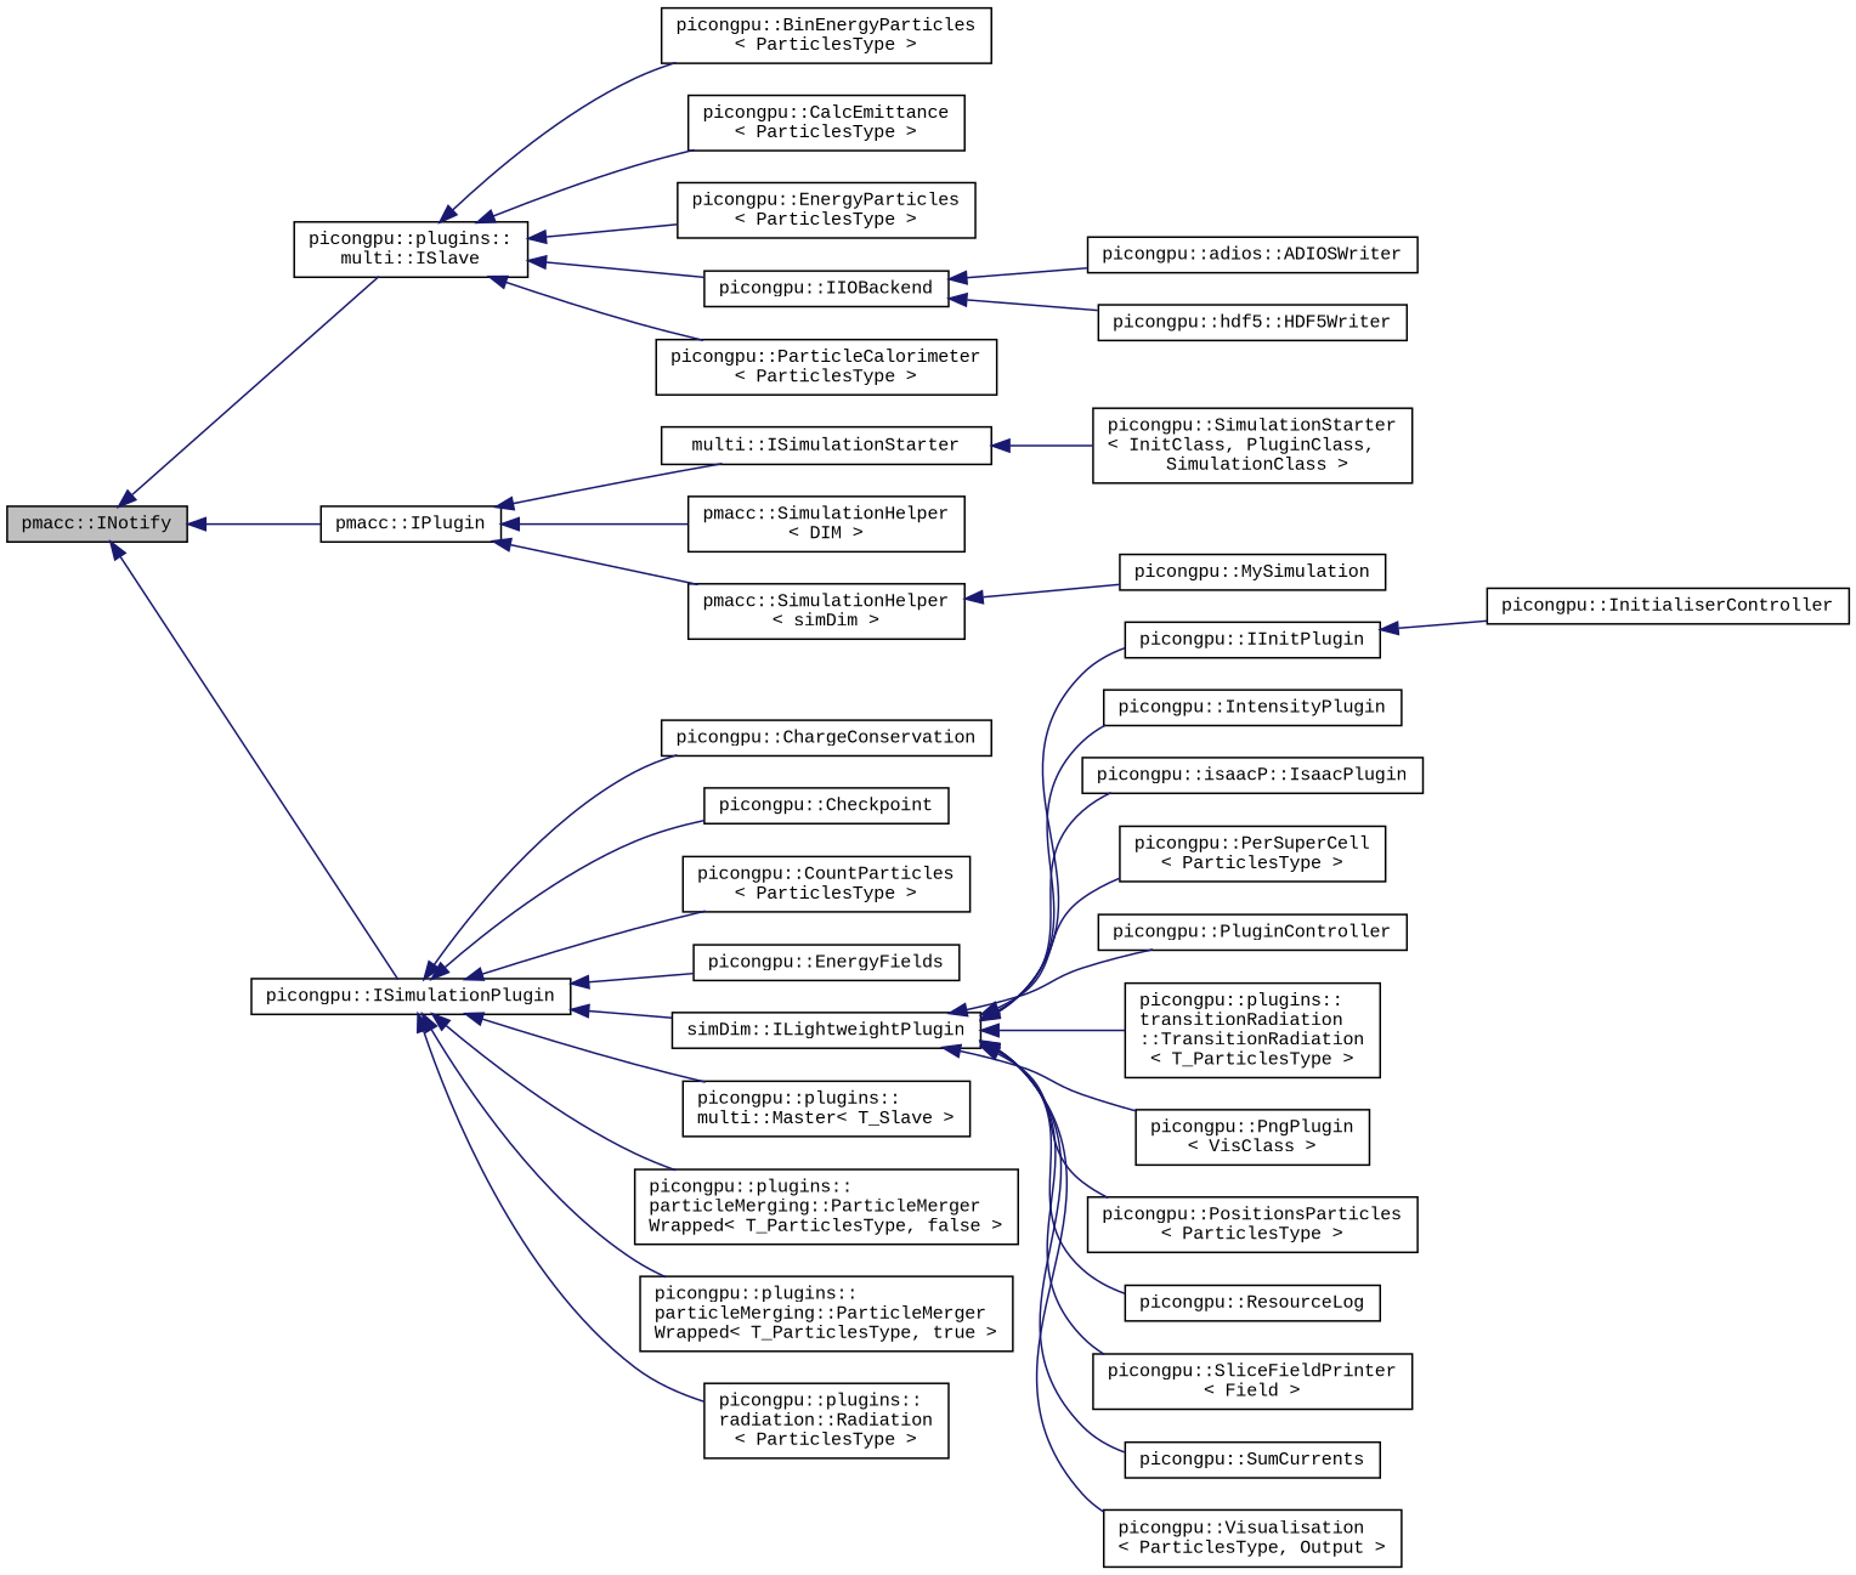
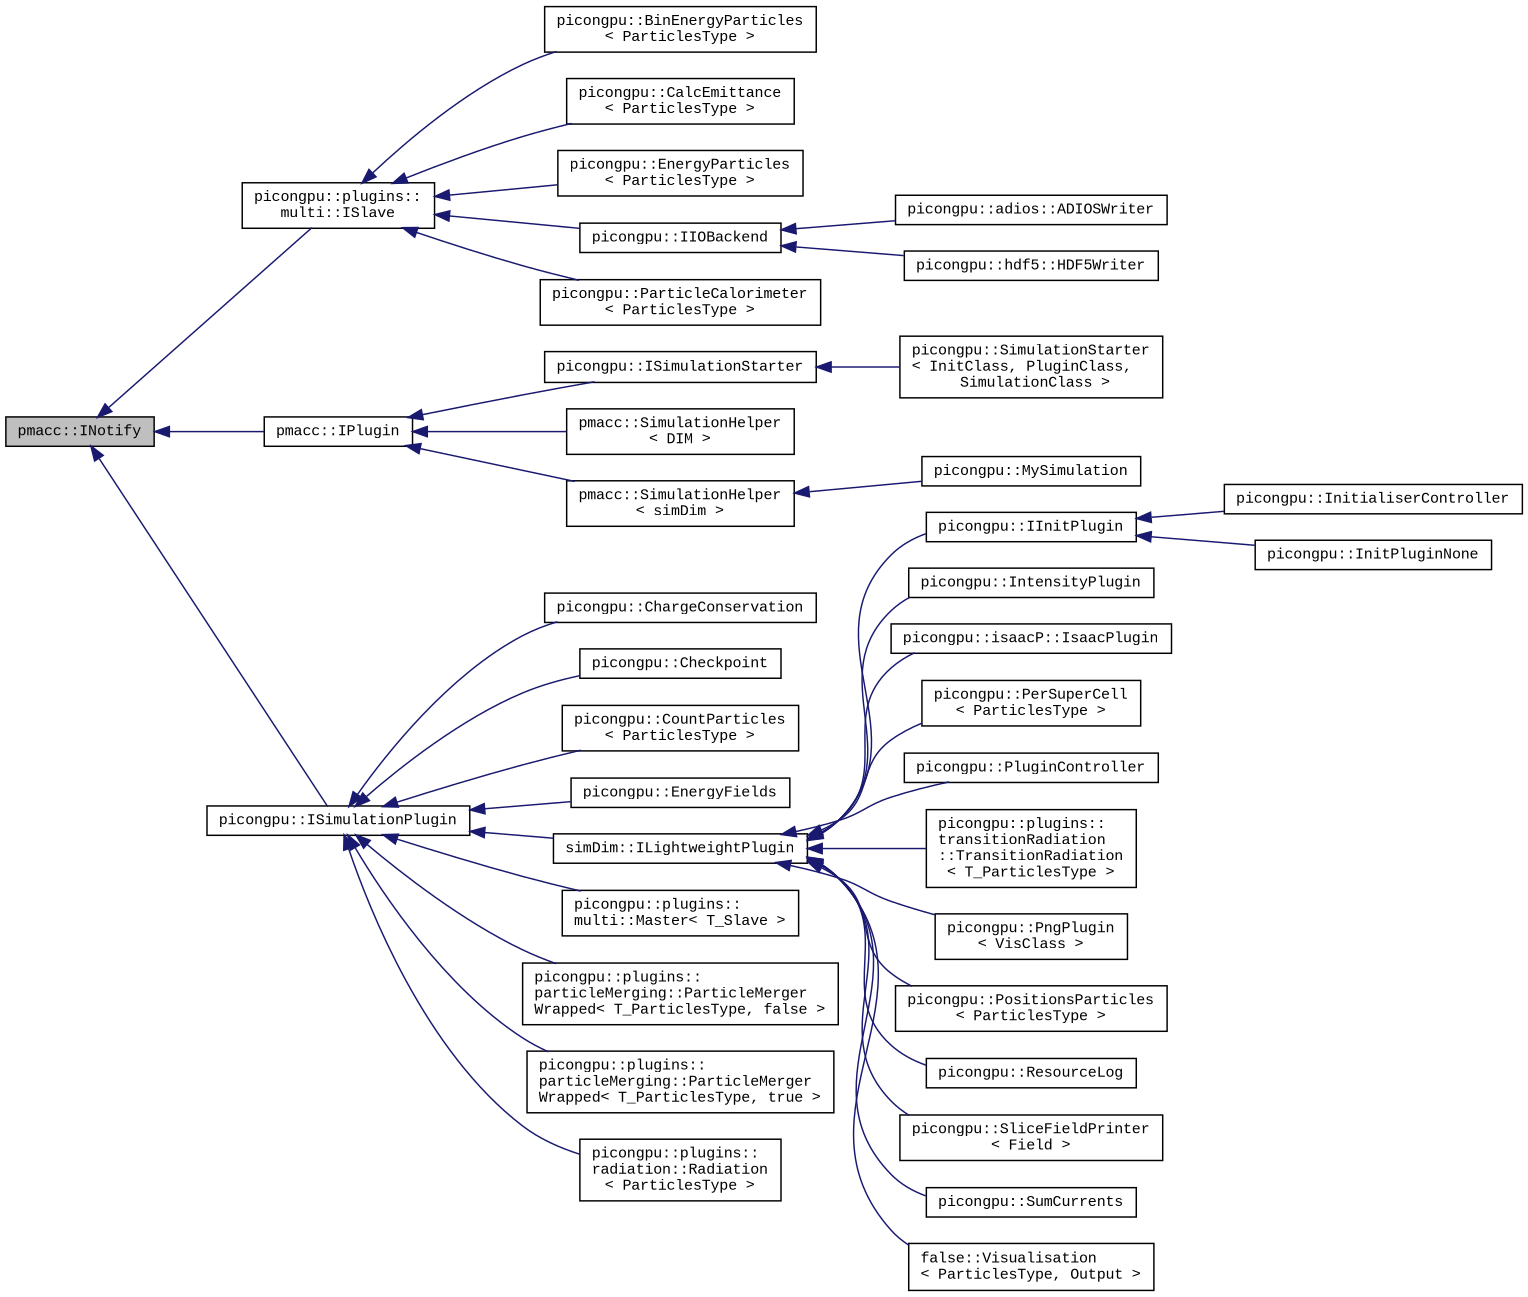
  digraph {
    fontname="Liberation Mono"
    rankdir=LR
    node [color=black fillcolor=white fontname="Liberation Mono" fontsize=10 shape=record style=filled]
    edge [color=midnightblue dir=back fontname="Liberation Mono" fontsize=10 labelfontname=Helvetica labelfontsize=10 style=solid]
    n1 [fillcolor=grey75 fontcolor=black height=0.2 label="pmacc::INotify" width=0.4]
    n2 [height=0.2 label="picongpu::plugins::\lmulti::ISlave" width=0.4]
    n3 [height=0.2 label="pmacc::IPlugin" width=0.4]
    n4 [height=0.2 label="picongpu::ISimulationPlugin" width=0.4]
    n5 [height=0.2 label="picongpu::BinEnergyParticles\l\< ParticlesType \>" width=0.4]
    n6 [height=0.2 label="picongpu::CalcEmittance\l\< ParticlesType \>" width=0.4]
    n7 [height=0.2 label="picongpu::EnergyParticles\l\< ParticlesType \>" width=0.4]
    n8 [height=0.2 label="picongpu::IIOBackend" width=0.4]
    n9 [height=0.2 label="picongpu::ParticleCalorimeter\l\< ParticlesType \>" width=0.4]
-   n10 [height=0.2 label="multi::ISimulationStarter" width=0.4]
+   n10 [height=0.2 label="picongpu::ISimulationStarter" width=0.4]
    n11 [height=0.2 label="pmacc::SimulationHelper\l\< DIM \>" width=0.4]
    n12 [height=0.2 label="pmacc::SimulationHelper\l\< simDim \>" width=0.4]
    n13 [height=0.2 label="picongpu::adios::ADIOSWriter" width=0.4]
    n14 [height=0.2 label="picongpu::hdf5::HDF5Writer" width=0.4]
    n15 [height=0.2 label="picongpu::ChargeConservation" width=0.4]
    n16 [height=0.2 label="picongpu::Checkpoint" width=0.4]
    n17 [height=0.2 label="picongpu::CountParticles\l\< ParticlesType \>" width=0.4]
    n18 [height=0.2 label="picongpu::EnergyFields" width=0.4]
    n19 [height=0.2 label="simDim::ILightweightPlugin" width=0.4]
    n20 [height=0.2 label="picongpu::plugins::\lmulti::Master\< T_Slave \>" width=0.4]
    n21 [height=0.2 label="picongpu::plugins::\lparticleMerging::ParticleMerger\lWrapped\< T_ParticlesType, false \>" width=0.4]
    n22 [height=0.2 label="picongpu::plugins::\lparticleMerging::ParticleMerger\lWrapped\< T_ParticlesType, true \>" width=0.4]
    n23 [height=0.2 label="picongpu::plugins::\lradiation::Radiation\l\< ParticlesType \>" width=0.4]
    n24 [height=0.2 label="picongpu::SimulationStarter\l\< InitClass, PluginClass,\l SimulationClass \>" width=0.4]
    n25 [height=0.2 label="picongpu::MySimulation" width=0.4]
    n26 [height=0.2 label="picongpu::IInitPlugin" width=0.4]
    n27 [height=0.2 label="picongpu::IntensityPlugin" width=0.4]
    n28 [height=0.2 label="picongpu::isaacP::IsaacPlugin" width=0.4]
    n29 [height=0.2 label="picongpu::PerSuperCell\l\< ParticlesType \>" width=0.4]
    n30 [height=0.2 label="picongpu::PluginController" width=0.4]
    n31 [height=0.2 label="picongpu::plugins::\ltransitionRadiation\l::TransitionRadiation\l\< T_ParticlesType \>" width=0.4]
    n32 [height=0.2 label="picongpu::PngPlugin\l\< VisClass \>" width=0.4]
    n33 [height=0.2 label="picongpu::PositionsParticles\l\< ParticlesType \>" width=0.4]
    n34 [height=0.2 label="picongpu::ResourceLog" width=0.4]
    n35 [height=0.2 label="picongpu::SliceFieldPrinter\l\< Field \>" width=0.4]
    n36 [height=0.2 label="picongpu::SumCurrents" width=0.4]
-   n37 [height=0.2 label="picongpu::Visualisation\l\< ParticlesType, Output \>" width=0.4]
+   n37 [height=0.2 label="false::Visualisation\l\< ParticlesType, Output \>" width=0.4]
    n38 [height=0.2 label="picongpu::InitialiserController" width=0.4]
+   n39 [height=0.2 label="picongpu::InitPluginNone" width=0.4]
    n1 -> n2
    n1 -> n3
    n1 -> n4
    n2 -> n5
    n2 -> n6
    n2 -> n7
    n2 -> n8
    n2 -> n9
    n3 -> n10
    n3 -> n11
    n3 -> n12
    n4 -> n15
    n4 -> n16
    n4 -> n17
    n4 -> n18
    n4 -> n19
    n4 -> n20
    n4 -> n21
    n4 -> n22
    n4 -> n23
    n8 -> n13
    n8 -> n14
    n10 -> n24
    n12 -> n25
    n19 -> n26
    n19 -> n27
    n19 -> n28
    n19 -> n29
    n19 -> n30
    n19 -> n31
    n19 -> n32
    n19 -> n33
    n19 -> n34
    n19 -> n35
    n19 -> n36
    n19 -> n37
    n26 -> n38
+   n26 -> n39
  }
